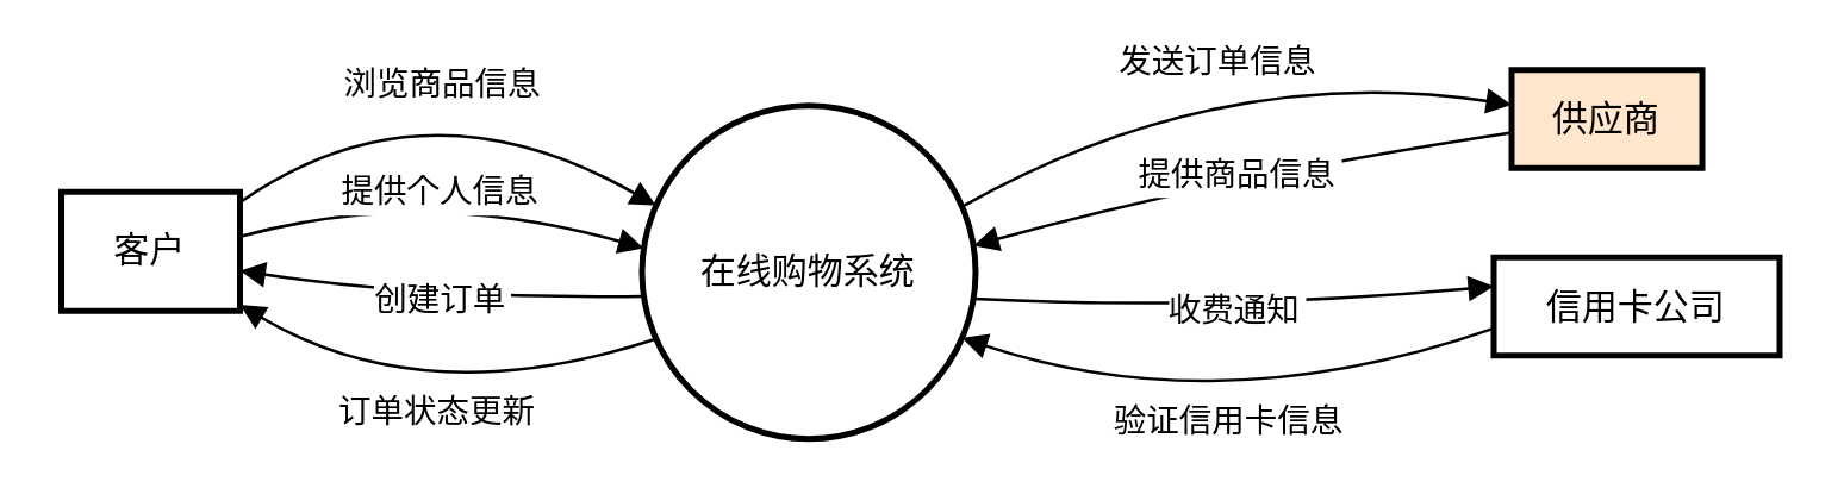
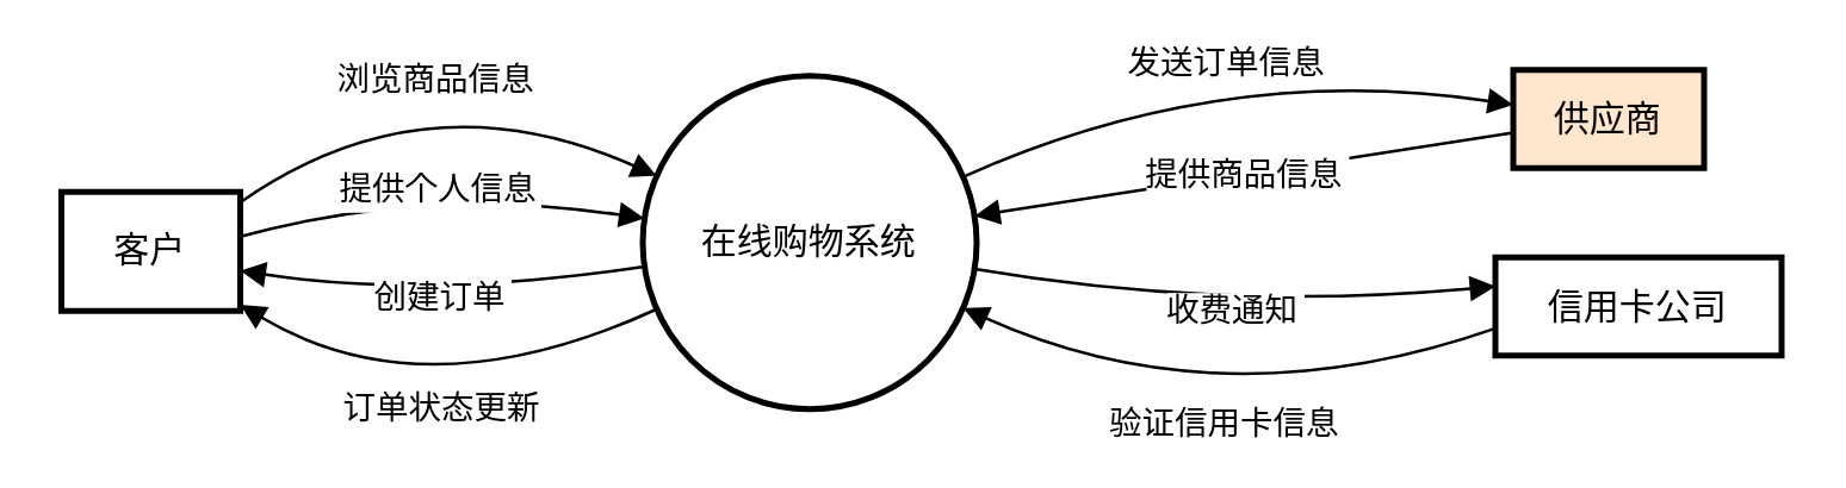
  <mxCell id="0" />
  <mxCell id="1" parent="0" />
  <mxCell id="2" value="客户" style="whiteSpace=wrap;strokeWidth=2;" vertex="1" parent="1"><mxGeometry x="20" y="64" width="60" height="40" as="geometry" /></mxCell>
- <mxCell id="3" value="在线购物系统" style="ellipse;aspect=fixed;strokeWidth=2;whiteSpace=wrap;" vertex="1" parent="1"><mxGeometry x="215" y="35" width="112" height="112" as="geometry" /></mxCell>
+ <mxCell id="3" value="在线购物系统" style="ellipse;aspect=fixed;strokeWidth=2;whiteSpace=wrap;" vertex="1" parent="1"><mxGeometry x="215" y="25" width="112" height="112" as="geometry" /></mxCell>
  <mxCell id="4" value="供应商" style="whiteSpace=wrap;strokeWidth=2;fillColor=#ffe6cc;" vertex="1" parent="1"><mxGeometry x="507" y="23" width="64" height="33" as="geometry" /></mxCell>
  <mxCell id="5" value="信用卡公司" style="whiteSpace=wrap;strokeWidth=2;" vertex="1" parent="1"><mxGeometry x="501" y="86" width="96" height="33" as="geometry" /></mxCell>
  <mxCell id="6" value="浏览商品信息" style="curved=1;startArrow=none;endArrow=block;exitX=0.996;exitY=0.091;entryX=0.004;entryY=0.279;rounded=0;" edge="1" parent="1" source="2" target="3"><mxGeometry relative="1" as="geometry"><Array as="points"><mxPoint x="142" y="24" /></Array></mxGeometry></mxCell>
  <mxCell id="7" value="创建订单" style="curved=1;startArrow=none;endArrow=block;exitX=0.004;exitY=0.575;entryX=0.996;entryY=0.661;rounded=0;" edge="1" parent="1" source="3" target="2"><mxGeometry relative="1" as="geometry"><Array as="points"><mxPoint x="142" y="100" /></Array></mxGeometry></mxCell>
  <mxCell id="8" value="提供商品信息" style="curved=1;startArrow=none;endArrow=block;exitX=-0.003;exitY=0.64;entryX=1.002;entryY=0.419;rounded=0;" edge="1" parent="1" source="4" target="3"><mxGeometry relative="1" as="geometry"><Array as="points"><mxPoint x="409" y="59" /></Array></mxGeometry></mxCell>
  <mxCell id="9" value="发送订单信息" style="curved=1;startArrow=none;endArrow=block;exitX=1.002;exitY=0.28;entryX=-0.003;entryY=0.354;rounded=0;" edge="1" parent="1" source="3" target="4"><mxGeometry relative="1" as="geometry"><Array as="points"><mxPoint x="409" y="20" /></Array></mxGeometry></mxCell>
  <mxCell id="10" value="验证信用卡信息" style="curved=1;startArrow=none;endArrow=block;exitX=-0.002;exitY=0.724;entryX=1.002;entryY=0.722;rounded=0;" edge="1" parent="1" source="5" target="3"><mxGeometry relative="1" as="geometry"><Array as="points"><mxPoint x="409" y="142" /></Array></mxGeometry></mxCell>
  <mxCell id="11" value="收费通知" style="curved=1;startArrow=none;endArrow=block;exitX=1.002;exitY=0.582;entryX=-0.002;entryY=0.294;rounded=0;" edge="1" parent="1" source="3" target="5"><mxGeometry relative="1" as="geometry"><Array as="points"><mxPoint x="409" y="104" /></Array></mxGeometry></mxCell>
  <mxCell id="12" value="提供个人信息" style="curved=1;startArrow=none;endArrow=block;exitX=0.996;exitY=0.376;entryX=0.004;entryY=0.427;rounded=0;" edge="1" parent="1" source="2" target="3"><mxGeometry relative="1" as="geometry"><Array as="points"><mxPoint x="142" y="62" /></Array></mxGeometry></mxCell>
  <mxCell id="13" value="订单状态更新" style="curved=1;startArrow=none;endArrow=block;exitX=0.004;exitY=0.723;entryX=0.996;entryY=0.945;rounded=0;" edge="1" parent="1" source="3" target="2"><mxGeometry relative="1" as="geometry"><Array as="points"><mxPoint x="142" y="139" /></Array></mxGeometry></mxCell>
